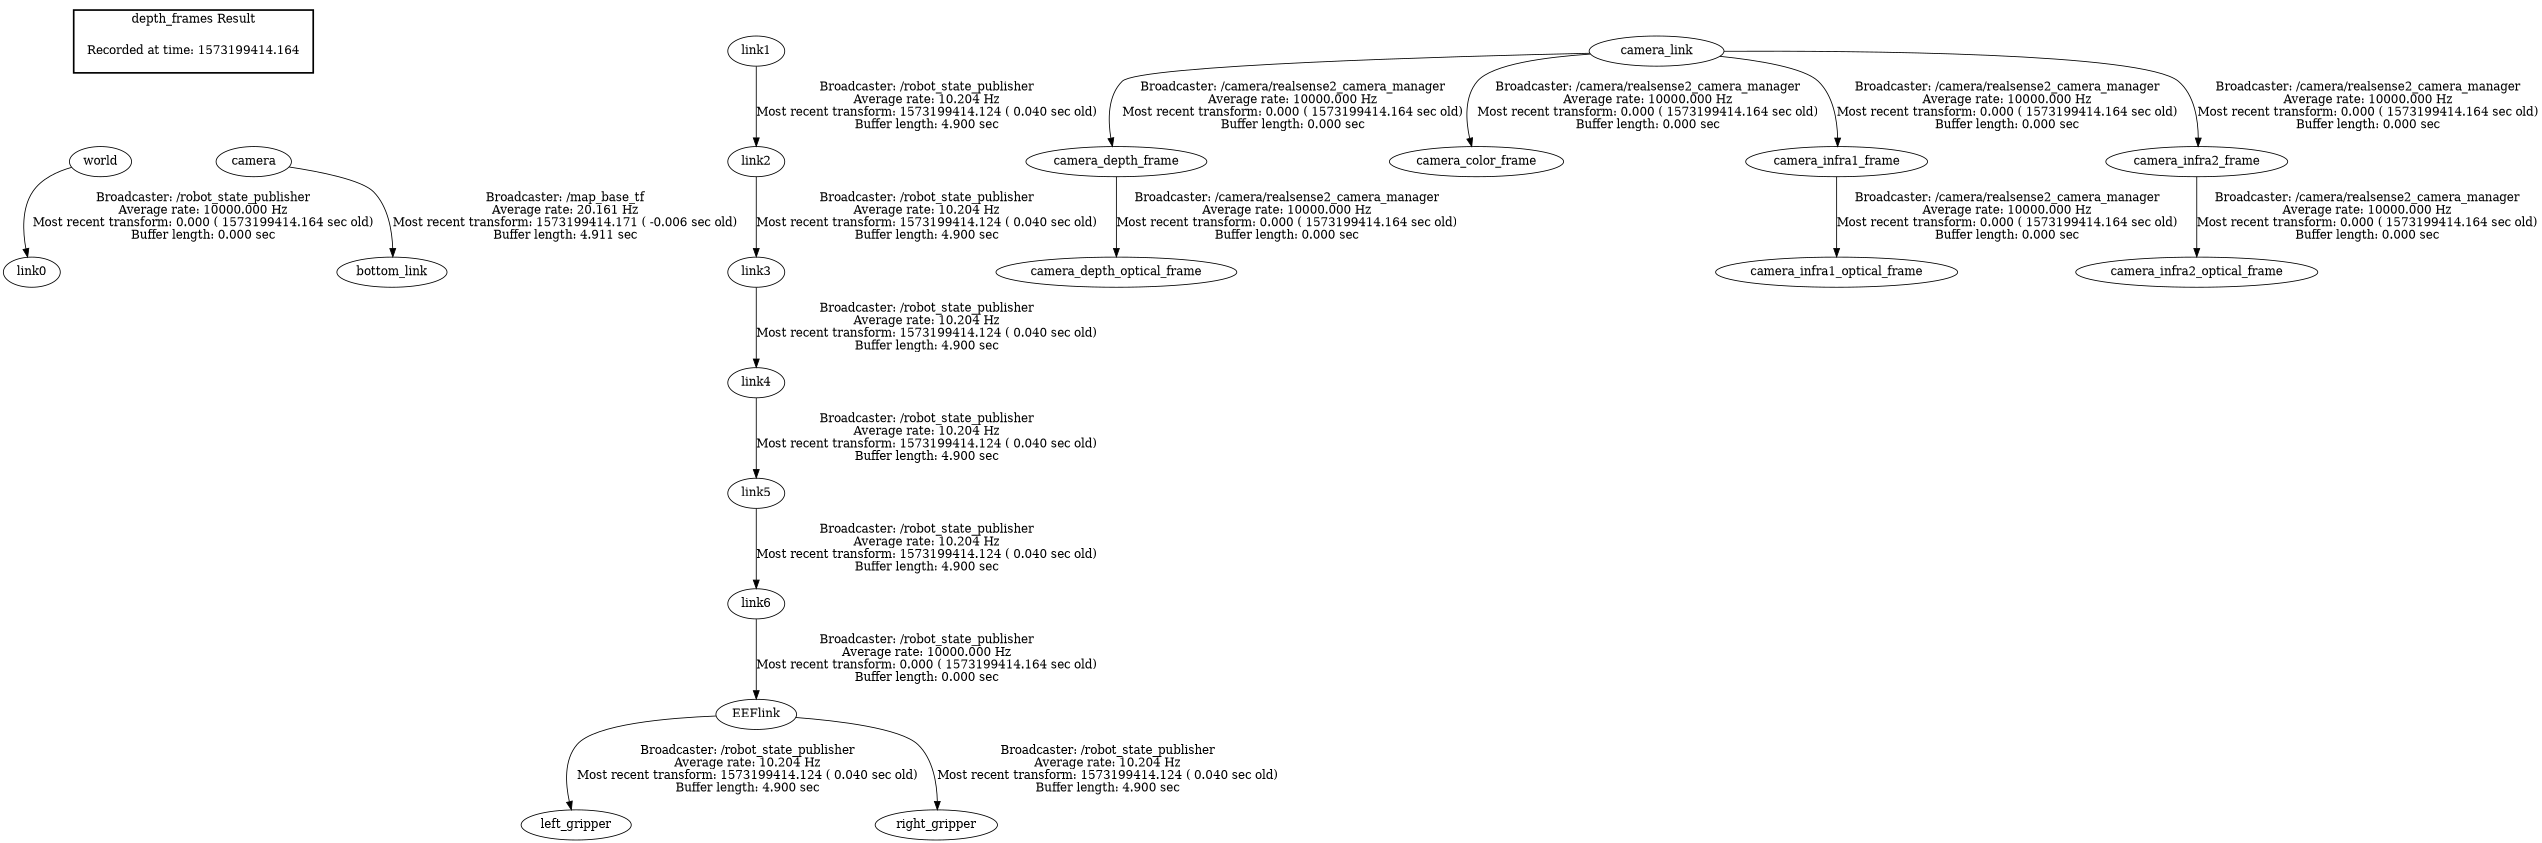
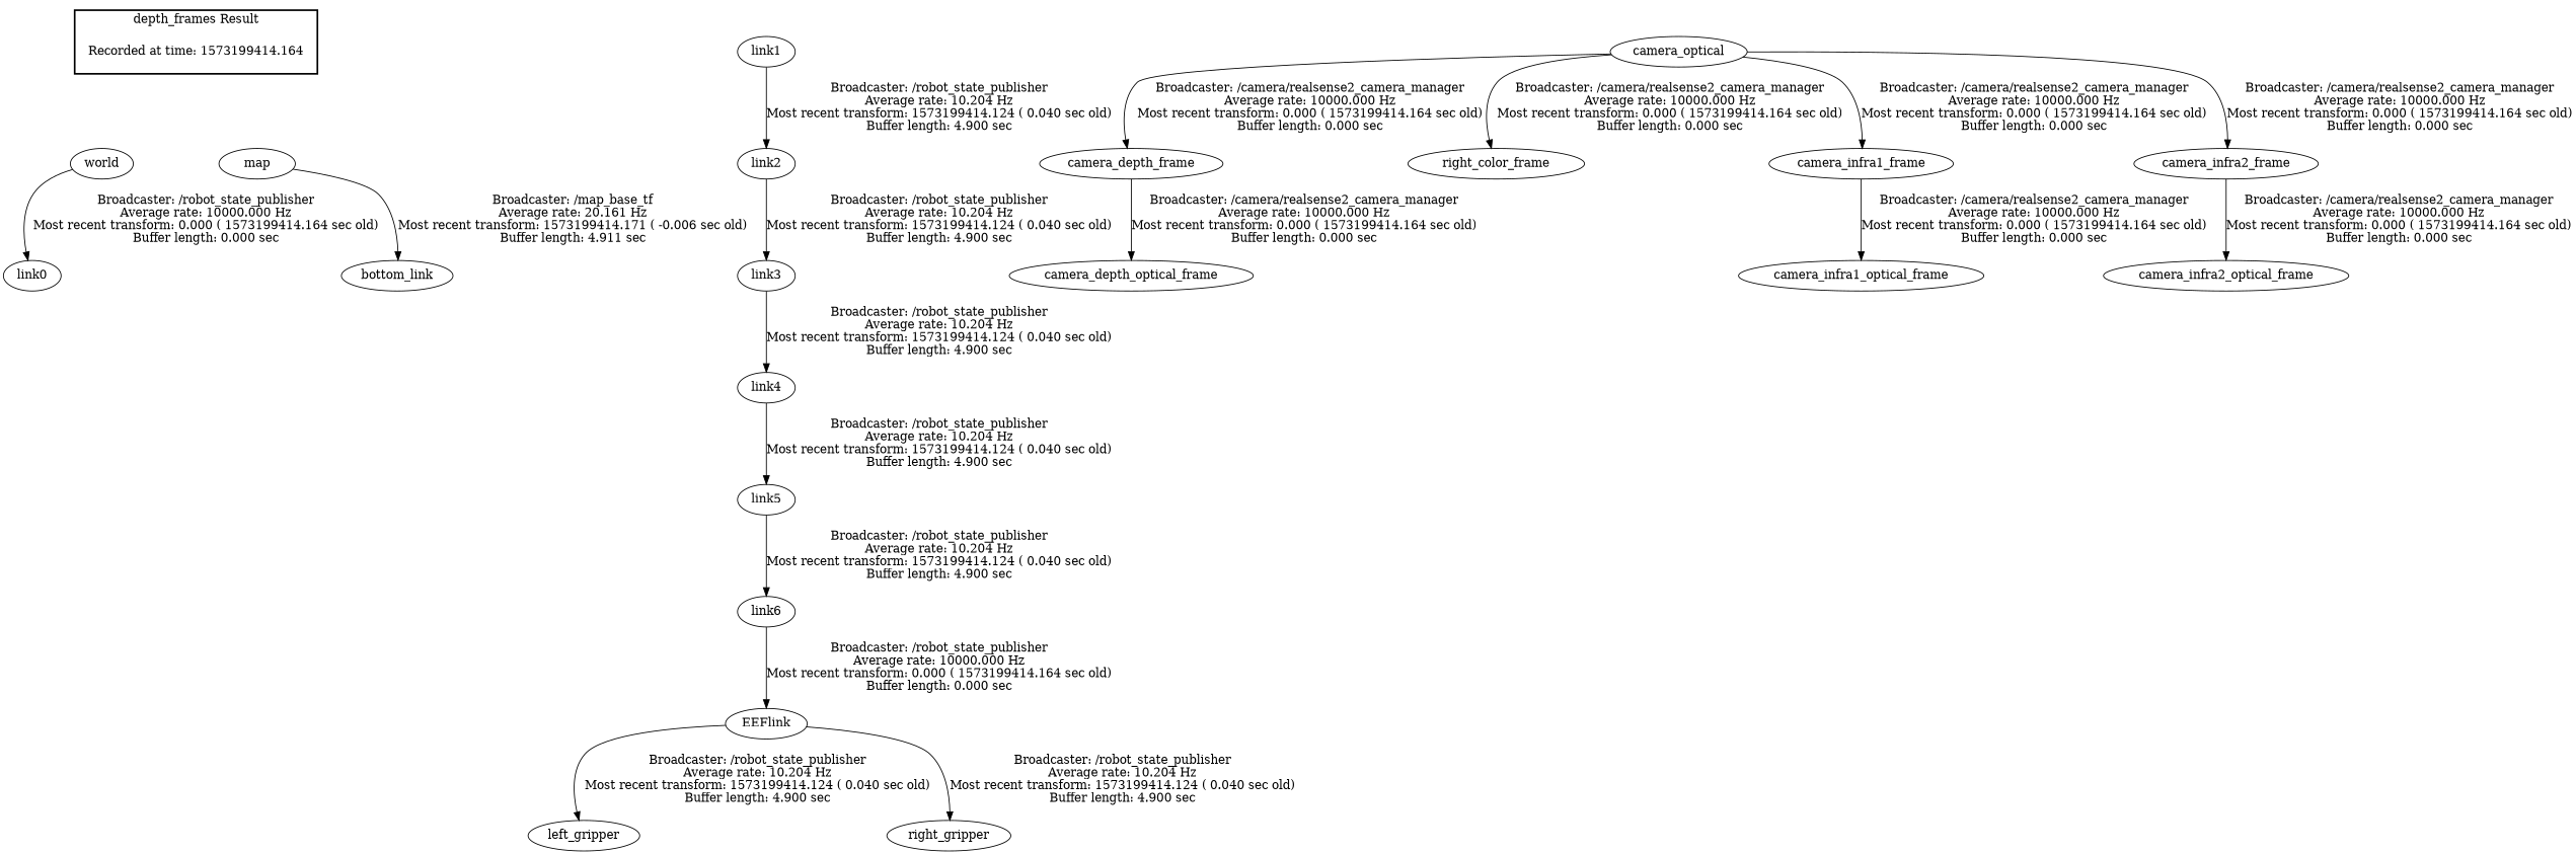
  digraph {
    "Recorded at time: 1573199414.164" [shape=plaintext]
    world
-   map [label=camera]
+   map
    link6
    EEFlink
    left_gripper
    right_gripper
    link5
    link0
-   camera_link
+   camera_link [label=camera_optical]
    camera_depth_frame
-   camera_color_frame
+   camera_color_frame [label=right_color_frame]
    camera_infra1_frame
    camera_infra2_frame
    link1
    link2
    camera_depth_optical_frame
    camera_infra1_optical_frame
    camera_infra2_optical_frame
    bottom_link
    link3
    link4
    subgraph cluster_1 {
      color=black
      label="depth_frames Result"
      style=bold
      "Recorded at time: 1573199414.164"
    }
    "Recorded at time: 1573199414.164" -> world [style=invis]
    "Recorded at time: 1573199414.164" -> map [style=invis]
    world -> link0 [label="Broadcaster: /robot_state_publisher\nAverage rate: 10000.000 Hz\nMost recent transform: 0.000 ( 1573199414.164 sec old)\nBuffer length: 0.000 sec\n"]
    map -> bottom_link [label="Broadcaster: /map_base_tf\nAverage rate: 20.161 Hz\nMost recent transform: 1573199414.171 ( -0.006 sec old)\nBuffer length: 4.911 sec\n"]
    link6 -> EEFlink [label="Broadcaster: /robot_state_publisher\nAverage rate: 10000.000 Hz\nMost recent transform: 0.000 ( 1573199414.164 sec old)\nBuffer length: 0.000 sec\n"]
    EEFlink -> left_gripper [label="Broadcaster: /robot_state_publisher\nAverage rate: 10.204 Hz\nMost recent transform: 1573199414.124 ( 0.040 sec old)\nBuffer length: 4.900 sec\n"]
    EEFlink -> right_gripper [label="Broadcaster: /robot_state_publisher\nAverage rate: 10.204 Hz\nMost recent transform: 1573199414.124 ( 0.040 sec old)\nBuffer length: 4.900 sec\n"]
    link5 -> link6 [label="Broadcaster: /robot_state_publisher\nAverage rate: 10.204 Hz\nMost recent transform: 1573199414.124 ( 0.040 sec old)\nBuffer length: 4.900 sec\n"]
    camera_link -> camera_depth_frame [label="Broadcaster: /camera/realsense2_camera_manager\nAverage rate: 10000.000 Hz\nMost recent transform: 0.000 ( 1573199414.164 sec old)\nBuffer length: 0.000 sec\n"]
    camera_link -> camera_color_frame [label="Broadcaster: /camera/realsense2_camera_manager\nAverage rate: 10000.000 Hz\nMost recent transform: 0.000 ( 1573199414.164 sec old)\nBuffer length: 0.000 sec\n"]
    camera_link -> camera_infra1_frame [label="Broadcaster: /camera/realsense2_camera_manager\nAverage rate: 10000.000 Hz\nMost recent transform: 0.000 ( 1573199414.164 sec old)\nBuffer length: 0.000 sec\n"]
    camera_link -> camera_infra2_frame [label="Broadcaster: /camera/realsense2_camera_manager\nAverage rate: 10000.000 Hz\nMost recent transform: 0.000 ( 1573199414.164 sec old)\nBuffer length: 0.000 sec\n"]
    camera_depth_frame -> camera_depth_optical_frame [label="Broadcaster: /camera/realsense2_camera_manager\nAverage rate: 10000.000 Hz\nMost recent transform: 0.000 ( 1573199414.164 sec old)\nBuffer length: 0.000 sec\n"]
    camera_infra1_frame -> camera_infra1_optical_frame [label="Broadcaster: /camera/realsense2_camera_manager\nAverage rate: 10000.000 Hz\nMost recent transform: 0.000 ( 1573199414.164 sec old)\nBuffer length: 0.000 sec\n"]
    camera_infra2_frame -> camera_infra2_optical_frame [label="Broadcaster: /camera/realsense2_camera_manager\nAverage rate: 10000.000 Hz\nMost recent transform: 0.000 ( 1573199414.164 sec old)\nBuffer length: 0.000 sec\n"]
    link1 -> link2 [label="Broadcaster: /robot_state_publisher\nAverage rate: 10.204 Hz\nMost recent transform: 1573199414.124 ( 0.040 sec old)\nBuffer length: 4.900 sec\n"]
    link2 -> link3 [label="Broadcaster: /robot_state_publisher\nAverage rate: 10.204 Hz\nMost recent transform: 1573199414.124 ( 0.040 sec old)\nBuffer length: 4.900 sec\n"]
    link3 -> link4 [label="Broadcaster: /robot_state_publisher\nAverage rate: 10.204 Hz\nMost recent transform: 1573199414.124 ( 0.040 sec old)\nBuffer length: 4.900 sec\n"]
    link4 -> link5 [label="Broadcaster: /robot_state_publisher\nAverage rate: 10.204 Hz\nMost recent transform: 1573199414.124 ( 0.040 sec old)\nBuffer length: 4.900 sec\n"]
  }
